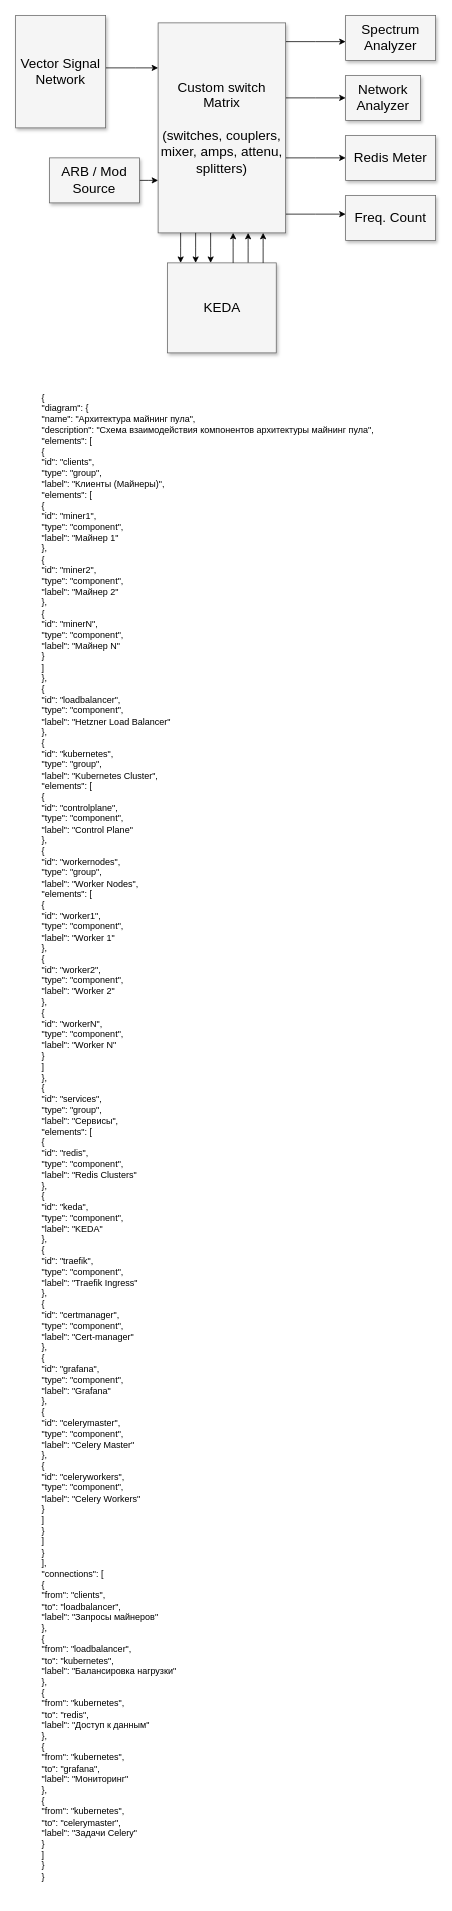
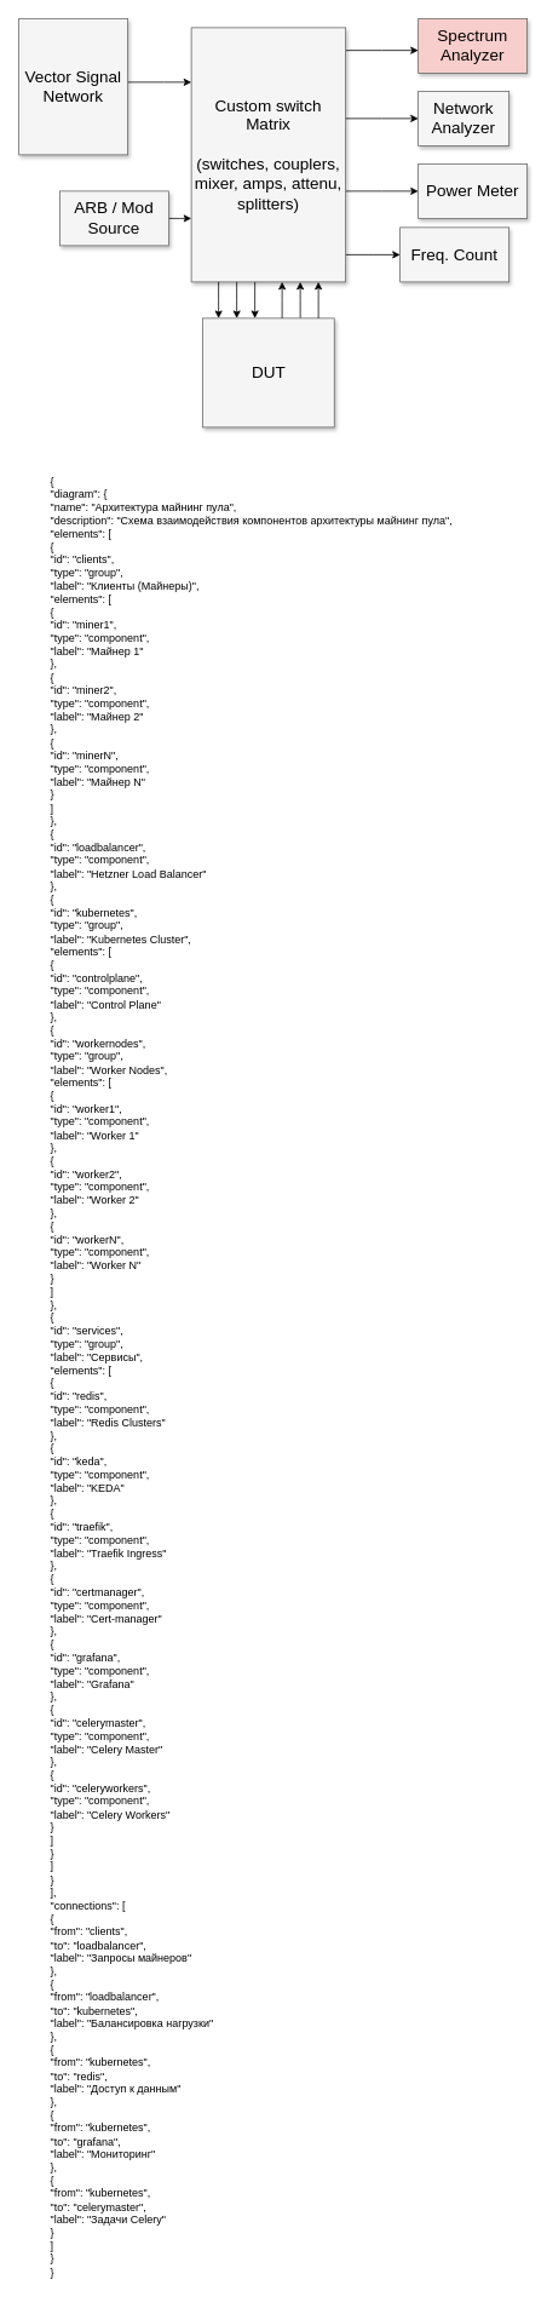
  <mxCell id="0" style=";html=1;" />
  <mxCell id="1" style=";html=1;" parent="0" />
  <mxCell id="2" style="edgeStyle=elbowEdgeStyle;rounded=0;html=1;startArrow=none;startFill=0;jettySize=auto;orthogonalLoop=1;fontSize=18;elbow=vertical;" parent="1" source="7" target="8" edge="1"><mxGeometry relative="1" as="geometry" /></mxCell>
  <mxCell id="3" style="edgeStyle=elbowEdgeStyle;rounded=0;html=1;startArrow=none;startFill=0;jettySize=auto;orthogonalLoop=1;fontSize=18;elbow=vertical;" parent="1" source="7" target="9" edge="1"><mxGeometry relative="1" as="geometry" /></mxCell>
  <mxCell id="4" style="edgeStyle=elbowEdgeStyle;rounded=0;html=1;startArrow=none;startFill=0;jettySize=auto;orthogonalLoop=1;fontSize=18;elbow=vertical;" parent="1" source="7" target="10" edge="1"><mxGeometry relative="1" as="geometry" /></mxCell>
  <mxCell id="5" style="edgeStyle=elbowEdgeStyle;rounded=0;html=1;startArrow=none;startFill=0;jettySize=auto;orthogonalLoop=1;fontSize=18;elbow=vertical;" parent="1" source="7" target="11" edge="1"><mxGeometry relative="1" as="geometry" /></mxCell>
  <mxCell id="6" style="edgeStyle=elbowEdgeStyle;rounded=0;html=1;startArrow=none;startFill=0;jettySize=auto;orthogonalLoop=1;fontSize=18;" parent="1" source="16" target="7" edge="1"><mxGeometry relative="1" as="geometry"><Array as="points"><mxPoint x="330" y="330" /></Array></mxGeometry></mxCell>
  <mxCell id="7" value="Custom switch Matrix&lt;div&gt;&lt;br&gt;&lt;/div&gt;&lt;div&gt;(switches, couplers, mixer, amps, attenu, splitters)&lt;/div&gt;" style="whiteSpace=wrap;html=1;shadow=1;fontSize=18;fillColor=#f5f5f5;strokeColor=#666666;" parent="1" vertex="1"><mxGeometry x="210" y="30" width="170" height="280" as="geometry" /></mxCell>
- <mxCell id="8" value="Spectrum Analyzer" style="whiteSpace=wrap;html=1;shadow=1;fontSize=18;fillColor=#f5f5f5;strokeColor=#666666;" parent="1" vertex="1"><mxGeometry x="460" y="20" width="120" height="60" as="geometry" /></mxCell>
+ <mxCell id="8" value="Spectrum Analyzer" style="whiteSpace=wrap;html=1;shadow=1;fontSize=18;fillColor=#f8cecc;strokeColor=#666666;" parent="1" vertex="1"><mxGeometry x="460" y="20" width="120" height="60" as="geometry" /></mxCell>
  <mxCell id="9" value="Network Analyzer" style="whiteSpace=wrap;html=1;shadow=1;fontSize=18;fillColor=#f5f5f5;strokeColor=#666666;" parent="1" vertex="1"><mxGeometry x="460" y="100" width="100" height="60" as="geometry" /></mxCell>
- <mxCell id="10" value="Redis Meter" style="whiteSpace=wrap;html=1;shadow=1;fontSize=18;fillColor=#f5f5f5;strokeColor=#666666;" parent="1" vertex="1"><mxGeometry x="460" y="180" width="120" height="60" as="geometry" /></mxCell>
- <mxCell id="11" value="Freq. Count" style="whiteSpace=wrap;html=1;shadow=1;fontSize=18;fillColor=#f5f5f5;strokeColor=#666666;" parent="1" vertex="1"><mxGeometry x="460" y="260" width="120" height="60" as="geometry" /></mxCell>
+ <mxCell id="10" value="Power Meter" style="whiteSpace=wrap;html=1;shadow=1;fontSize=18;fillColor=#f5f5f5;strokeColor=#666666;" parent="1" vertex="1"><mxGeometry x="460" y="180" width="120" height="60" as="geometry" /></mxCell>
+ <mxCell id="11" value="Freq. Count" style="whiteSpace=wrap;html=1;shadow=1;fontSize=18;fillColor=#f5f5f5;strokeColor=#666666;" parent="1" vertex="1"><mxGeometry x="440" y="250" width="120" height="60" as="geometry" /></mxCell>
  <mxCell id="12" style="edgeStyle=elbowEdgeStyle;rounded=0;html=1;startArrow=none;startFill=0;jettySize=auto;orthogonalLoop=1;fontSize=18;elbow=vertical;" parent="1" source="13" target="7" edge="1"><mxGeometry relative="1" as="geometry"><Array as="points"><mxPoint x="180" y="90" /></Array></mxGeometry></mxCell>
  <mxCell id="13" value="Vector Signal Network" style="whiteSpace=wrap;html=1;shadow=1;fontSize=18;fillColor=#f5f5f5;strokeColor=#666666;" parent="1" vertex="1"><mxGeometry x="20" y="20" width="120" height="150" as="geometry" /></mxCell>
  <mxCell id="14" style="edgeStyle=elbowEdgeStyle;rounded=0;html=1;startArrow=none;startFill=0;jettySize=auto;orthogonalLoop=1;fontSize=18;elbow=vertical;" parent="1" source="15" target="7" edge="1"><mxGeometry relative="1" as="geometry" /></mxCell>
  <mxCell id="15" value="ARB / Mod Source" style="whiteSpace=wrap;html=1;shadow=1;fontSize=18;fillColor=#f5f5f5;strokeColor=#666666;" parent="1" vertex="1"><mxGeometry x="65" y="210" width="120" height="60" as="geometry" /></mxCell>
- <mxCell id="16" value="KEDA" style="whiteSpace=wrap;html=1;shadow=1;fontSize=18;fillColor=#f5f5f5;strokeColor=#666666;" parent="1" vertex="1"><mxGeometry x="222.5" y="350" width="145" height="120" as="geometry" /></mxCell>
+ <mxCell id="16" value="DUT" style="whiteSpace=wrap;html=1;shadow=1;fontSize=18;fillColor=#f5f5f5;strokeColor=#666666;" parent="1" vertex="1"><mxGeometry x="222.5" y="350" width="145" height="120" as="geometry" /></mxCell>
  <mxCell id="17" style="edgeStyle=elbowEdgeStyle;rounded=0;html=1;startArrow=none;startFill=0;jettySize=auto;orthogonalLoop=1;fontSize=18;" parent="1" source="16" target="7" edge="1"><mxGeometry relative="1" as="geometry"><mxPoint x="360" y="360" as="sourcePoint" /><mxPoint x="360" y="320" as="targetPoint" /><Array as="points"><mxPoint x="350" y="330" /><mxPoint x="330" y="330" /></Array></mxGeometry></mxCell>
  <mxCell id="18" style="edgeStyle=elbowEdgeStyle;rounded=0;html=1;startArrow=none;startFill=0;jettySize=auto;orthogonalLoop=1;fontSize=18;" parent="1" edge="1"><mxGeometry relative="1" as="geometry"><mxPoint x="310" y="350" as="sourcePoint" /><mxPoint x="310" y="310" as="targetPoint" /><Array as="points"><mxPoint x="310" y="330" /><mxPoint x="310" y="330" /></Array></mxGeometry></mxCell>
  <mxCell id="19" style="edgeStyle=elbowEdgeStyle;rounded=0;html=1;startArrow=none;startFill=0;jettySize=auto;orthogonalLoop=1;fontSize=18;" parent="1" edge="1"><mxGeometry relative="1" as="geometry"><mxPoint x="280" y="310" as="sourcePoint" /><mxPoint x="280" y="350" as="targetPoint" /><Array as="points"><mxPoint x="280" y="330" /><mxPoint x="310" y="340" /></Array></mxGeometry></mxCell>
  <mxCell id="20" style="edgeStyle=elbowEdgeStyle;rounded=0;html=1;startArrow=none;startFill=0;jettySize=auto;orthogonalLoop=1;fontSize=18;" parent="1" edge="1"><mxGeometry relative="1" as="geometry"><mxPoint x="260" y="310" as="sourcePoint" /><mxPoint x="260" y="350" as="targetPoint" /><Array as="points"><mxPoint x="260" y="330" /><mxPoint x="290" y="340" /></Array></mxGeometry></mxCell>
  <mxCell id="21" style="edgeStyle=elbowEdgeStyle;rounded=0;html=1;startArrow=none;startFill=0;jettySize=auto;orthogonalLoop=1;fontSize=18;" parent="1" edge="1"><mxGeometry relative="1" as="geometry"><mxPoint x="240" y="310" as="sourcePoint" /><mxPoint x="240" y="350" as="targetPoint" /><Array as="points"><mxPoint x="240" y="330" /><mxPoint x="270" y="340" /></Array></mxGeometry></mxCell>
  <mxCell id="22" value="{&#10;  &quot;diagram&quot;: {&#10;    &quot;name&quot;: &quot;Архитектура майнинг пула&quot;,&#10;    &quot;description&quot;: &quot;Схема взаимодействия компонентов архитектуры майнинг пула&quot;,&#10;    &quot;elements&quot;: [&#10;      {&#10;        &quot;id&quot;: &quot;clients&quot;,&#10;        &quot;type&quot;: &quot;group&quot;,&#10;        &quot;label&quot;: &quot;Клиенты (Майнеры)&quot;,&#10;        &quot;elements&quot;: [&#10;          {&#10;            &quot;id&quot;: &quot;miner1&quot;,&#10;            &quot;type&quot;: &quot;component&quot;,&#10;            &quot;label&quot;: &quot;Майнер 1&quot;&#10;          },&#10;          {&#10;            &quot;id&quot;: &quot;miner2&quot;,&#10;            &quot;type&quot;: &quot;component&quot;,&#10;            &quot;label&quot;: &quot;Майнер 2&quot;&#10;          },&#10;          {&#10;            &quot;id&quot;: &quot;minerN&quot;,&#10;            &quot;type&quot;: &quot;component&quot;,&#10;            &quot;label&quot;: &quot;Майнер N&quot;&#10;          }&#10;        ]&#10;      },&#10;      {&#10;        &quot;id&quot;: &quot;loadbalancer&quot;,&#10;        &quot;type&quot;: &quot;component&quot;,&#10;        &quot;label&quot;: &quot;Hetzner Load Balancer&quot;&#10;      },&#10;      {&#10;        &quot;id&quot;: &quot;kubernetes&quot;,&#10;        &quot;type&quot;: &quot;group&quot;,&#10;        &quot;label&quot;: &quot;Kubernetes Cluster&quot;,&#10;        &quot;elements&quot;: [&#10;          {&#10;            &quot;id&quot;: &quot;controlplane&quot;,&#10;            &quot;type&quot;: &quot;component&quot;,&#10;            &quot;label&quot;: &quot;Control Plane&quot;&#10;          },&#10;          {&#10;            &quot;id&quot;: &quot;workernodes&quot;,&#10;            &quot;type&quot;: &quot;group&quot;,&#10;            &quot;label&quot;: &quot;Worker Nodes&quot;,&#10;            &quot;elements&quot;: [&#10;              {&#10;                &quot;id&quot;: &quot;worker1&quot;,&#10;                &quot;type&quot;: &quot;component&quot;,&#10;                &quot;label&quot;: &quot;Worker 1&quot;&#10;              },&#10;              {&#10;                &quot;id&quot;: &quot;worker2&quot;,&#10;                &quot;type&quot;: &quot;component&quot;,&#10;                &quot;label&quot;: &quot;Worker 2&quot;&#10;              },&#10;              {&#10;                &quot;id&quot;: &quot;workerN&quot;,&#10;                &quot;type&quot;: &quot;component&quot;,&#10;                &quot;label&quot;: &quot;Worker N&quot;&#10;              }&#10;            ]&#10;          },&#10;          {&#10;            &quot;id&quot;: &quot;services&quot;,&#10;            &quot;type&quot;: &quot;group&quot;,&#10;            &quot;label&quot;: &quot;Сервисы&quot;,&#10;            &quot;elements&quot;: [&#10;              {&#10;                &quot;id&quot;: &quot;redis&quot;,&#10;                &quot;type&quot;: &quot;component&quot;,&#10;                &quot;label&quot;: &quot;Redis Clusters&quot;&#10;              },&#10;              {&#10;                &quot;id&quot;: &quot;keda&quot;,&#10;                &quot;type&quot;: &quot;component&quot;,&#10;                &quot;label&quot;: &quot;KEDA&quot;&#10;              },&#10;              {&#10;                &quot;id&quot;: &quot;traefik&quot;,&#10;                &quot;type&quot;: &quot;component&quot;,&#10;                &quot;label&quot;: &quot;Traefik Ingress&quot;&#10;              },&#10;              {&#10;                &quot;id&quot;: &quot;certmanager&quot;,&#10;                &quot;type&quot;: &quot;component&quot;,&#10;                &quot;label&quot;: &quot;Cert-manager&quot;&#10;              },&#10;              {&#10;                &quot;id&quot;: &quot;grafana&quot;,&#10;                &quot;type&quot;: &quot;component&quot;,&#10;                &quot;label&quot;: &quot;Grafana&quot;&#10;              },&#10;              {&#10;                &quot;id&quot;: &quot;celerymaster&quot;,&#10;                &quot;type&quot;: &quot;component&quot;,&#10;                &quot;label&quot;: &quot;Celery Master&quot;&#10;              },&#10;              {&#10;                &quot;id&quot;: &quot;celeryworkers&quot;,&#10;                &quot;type&quot;: &quot;component&quot;,&#10;                &quot;label&quot;: &quot;Celery Workers&quot;&#10;              }&#10;            ]&#10;          }&#10;        ]&#10;      }&#10;    ],&#10;    &quot;connections&quot;: [&#10;      {&#10;        &quot;from&quot;: &quot;clients&quot;,&#10;        &quot;to&quot;: &quot;loadbalancer&quot;,&#10;        &quot;label&quot;: &quot;Запросы майнеров&quot;&#10;      },&#10;      {&#10;        &quot;from&quot;: &quot;loadbalancer&quot;,&#10;        &quot;to&quot;: &quot;kubernetes&quot;,&#10;        &quot;label&quot;: &quot;Балансировка нагрузки&quot;&#10;      },&#10;      {&#10;        &quot;from&quot;: &quot;kubernetes&quot;,&#10;        &quot;to&quot;: &quot;redis&quot;,&#10;        &quot;label&quot;: &quot;Доступ к данным&quot;&#10;      },&#10;      {&#10;        &quot;from&quot;: &quot;kubernetes&quot;,&#10;        &quot;to&quot;: &quot;grafana&quot;,&#10;        &quot;label&quot;: &quot;Мониторинг&quot;&#10;      },&#10;      {&#10;        &quot;from&quot;: &quot;kubernetes&quot;,&#10;        &quot;to&quot;: &quot;celerymaster&quot;,&#10;        &quot;label&quot;: &quot;Задачи Celery&quot;&#10;      }&#10;    ]&#10;  }&#10;}" style="text;whiteSpace=wrap;html=1;" vertex="1" parent="1"><mxGeometry x="53" y="516" width="480" height="2010" as="geometry" /></mxCell>
